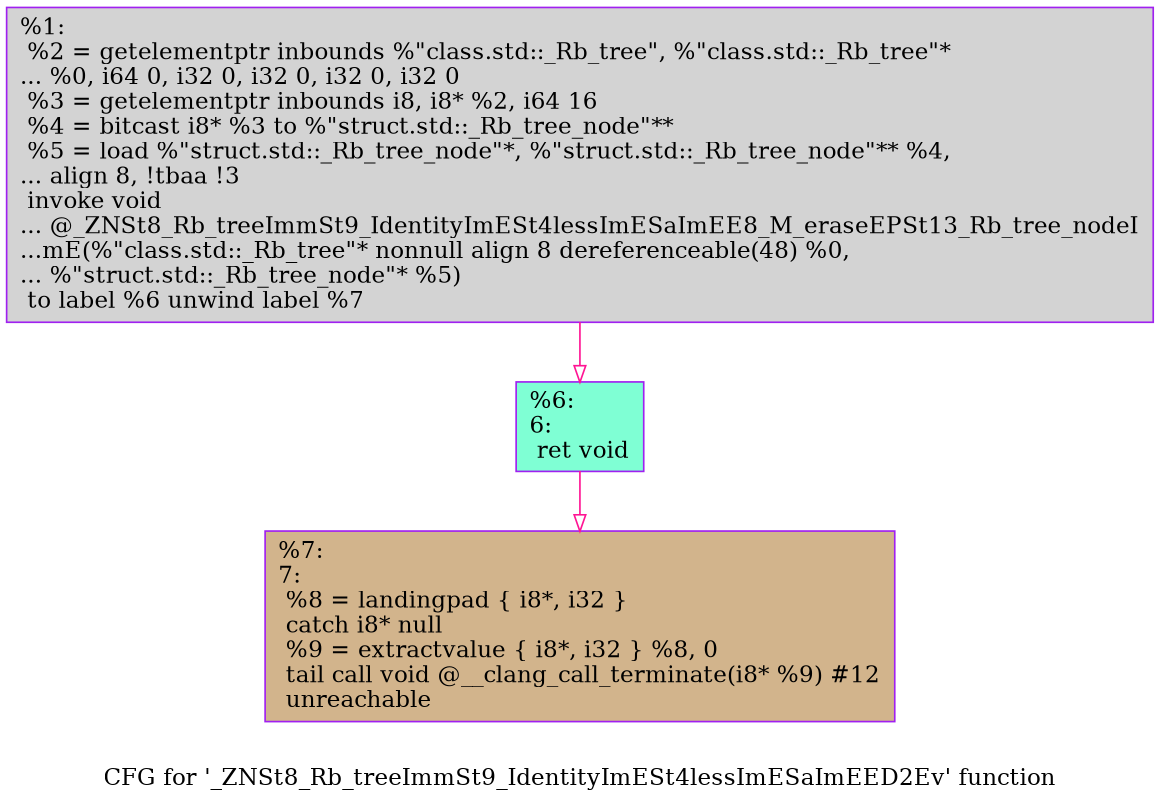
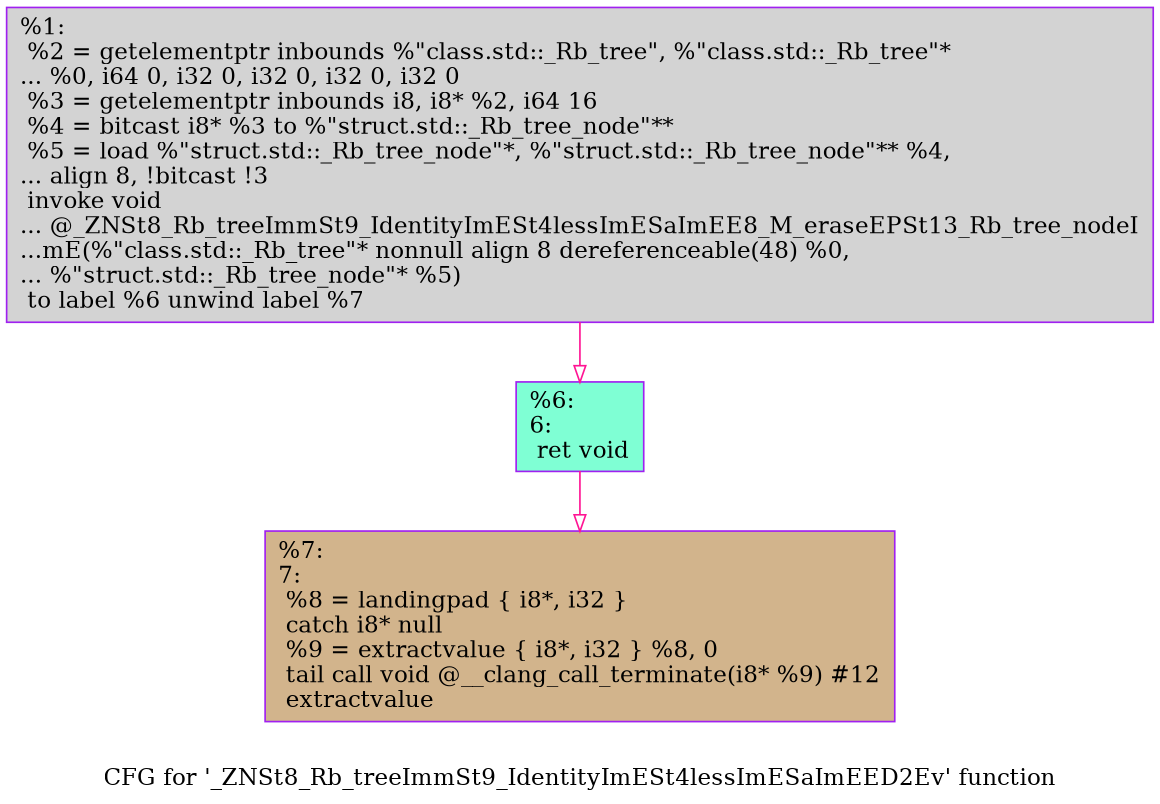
  digraph {
    label="CFG for '_ZNSt8_Rb_treeImmSt9_IdentityImESt4lessImESaImEED2Ev' function"
    node [color=purple shape=record style=filled]
    edge [arrowhead=onormal color=deeppink]
-   n1 [fillcolor=lightgrey label="{%1:\l  %2 = getelementptr inbounds %\"class.std::_Rb_tree\", %\"class.std::_Rb_tree\"*\l... %0, i64 0, i32 0, i32 0, i32 0, i32 0\l  %3 = getelementptr inbounds i8, i8* %2, i64 16\l  %4 = bitcast i8* %3 to %\"struct.std::_Rb_tree_node\"**\l  %5 = load %\"struct.std::_Rb_tree_node\"*, %\"struct.std::_Rb_tree_node\"** %4,\l... align 8, !tbaa !3\l  invoke void\l... @_ZNSt8_Rb_treeImmSt9_IdentityImESt4lessImESaImEE8_M_eraseEPSt13_Rb_tree_nodeI\l...mE(%\"class.std::_Rb_tree\"* nonnull align 8 dereferenceable(48) %0,\l... %\"struct.std::_Rb_tree_node\"* %5)\l          to label %6 unwind label %7\l}"]
+   n1 [fillcolor=lightgrey label="{%1:\l  %2 = getelementptr inbounds %\"class.std::_Rb_tree\", %\"class.std::_Rb_tree\"*\l... %0, i64 0, i32 0, i32 0, i32 0, i32 0\l  %3 = getelementptr inbounds i8, i8* %2, i64 16\l  %4 = bitcast i8* %3 to %\"struct.std::_Rb_tree_node\"**\l  %5 = load %\"struct.std::_Rb_tree_node\"*, %\"struct.std::_Rb_tree_node\"** %4,\l... align 8, !bitcast !3\l  invoke void\l... @_ZNSt8_Rb_treeImmSt9_IdentityImESt4lessImESaImEE8_M_eraseEPSt13_Rb_tree_nodeI\l...mE(%\"class.std::_Rb_tree\"* nonnull align 8 dereferenceable(48) %0,\l... %\"struct.std::_Rb_tree_node\"* %5)\l          to label %6 unwind label %7\l}"]
    n2 [fillcolor=aquamarine label="{%6:\l6:                                                \l  ret void\l}"]
-   n3 [fillcolor=tan label="{%7:\l7:                                                \l  %8 = landingpad \{ i8*, i32 \}\l          catch i8* null\l  %9 = extractvalue \{ i8*, i32 \} %8, 0\l  tail call void @__clang_call_terminate(i8* %9) #12\l  unreachable\l}"]
+   n3 [fillcolor=tan label="{%7:\l7:                                                \l  %8 = landingpad \{ i8*, i32 \}\l          catch i8* null\l  %9 = extractvalue \{ i8*, i32 \} %8, 0\l  tail call void @__clang_call_terminate(i8* %9) #12\l  extractvalue\l}"]
    n1 -> n2
    n2 -> n3
  }
